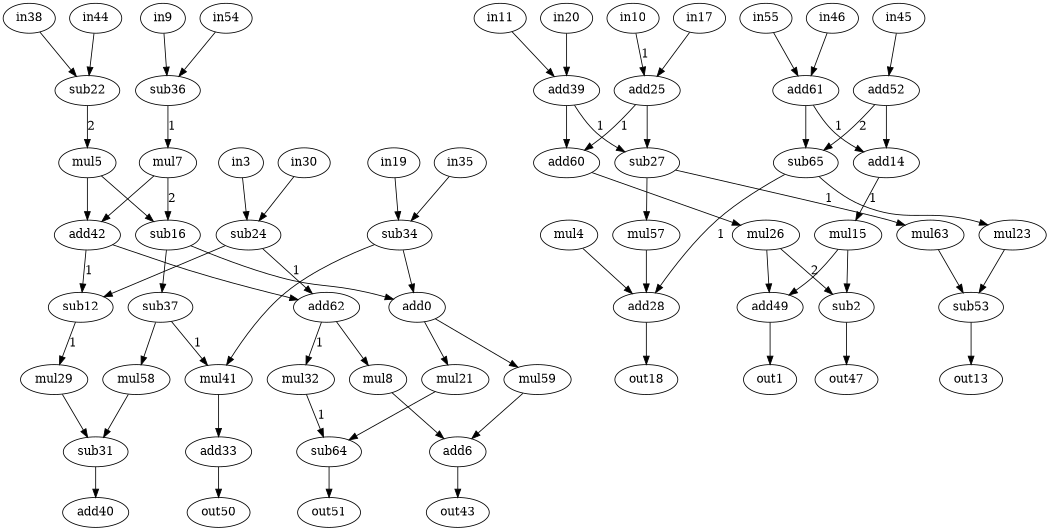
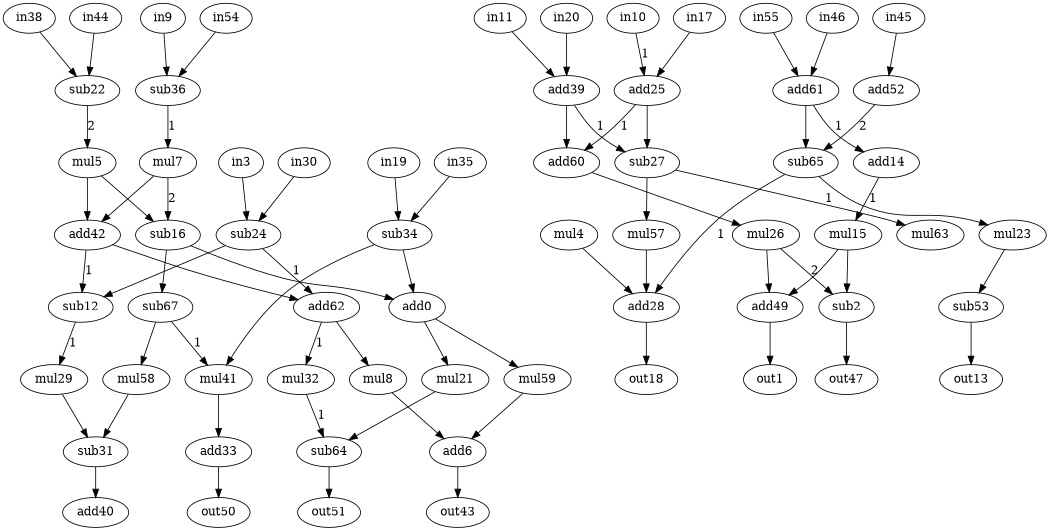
  strict digraph {
    node [alap=5 asap=0 op=muli]
    edge [port=0 w=0]
    n1 [alap=4 asap=4 label=add0 op=add]
    n2 [asap=5 label=mul21 value=2]
    n3 [asap=5 label=mul59 value=2]
    n4 [alap=6 asap=6 label=sub64 op=sub]
    n5 [alap=6 asap=6 label=add6 op=add]
    n6 [asap=5 label=out1 op=out]
    n7 [alap=4 asap=4 label=sub2 op=sub]
    n8 [asap=5 label=out47 op=out]
    n9 [alap=2 label=in3 op=in]
    n10 [alap=3 asap=1 label=sub24 op=sub]
    n11 [alap=4 asap=4 label=sub12 op=sub]
    n12 [alap=4 asap=4 label=add62 op=add]
    n13 [alap=3 asap=3 label=mul4 value=2]
    n14 [alap=4 asap=4 label=add28 op=add]
    n15 [asap=5 label=out18 op=out]
    n16 [alap=2 asap=2 label=mul5 value=2]
    n17 [alap=3 asap=3 label=sub16 op=sub]
    n18 [alap=3 asap=3 label=add42 op=add]
-   n19 [alap=4 asap=4 label=sub37 op=sub]
+   n19 [alap=4 asap=4 label=sub67 op=sub]
    n20 [alap=7 asap=7 label=out43 op=out]
    n21 [alap=2 asap=2 label=mul7 value=2]
    n22 [asap=5 label=mul8 value=2]
    n23 [alap=0 label=in9 op=in]
    n24 [alap=1 asap=1 label=sub36 op=sub]
    n25 [alap=0 label=in10 op=in]
    n26 [alap=1 asap=1 label=add25 op=add]
    n27 [alap=2 asap=2 label=sub27 op=sub]
    n28 [alap=2 asap=2 label=add60 op=add]
    n29 [alap=0 label=in11 op=in]
    n30 [alap=1 asap=1 label=add39 op=add]
    n31 [asap=5 label=mul29 value=2]
    n32 [alap=6 asap=6 label=sub31 op=sub]
    n33 [asap=5 label=out13 op=out]
    n34 [alap=2 asap=2 label=add14 op=add]
    n35 [alap=3 asap=3 label=mul15 value=2]
    n36 [alap=4 asap=4 label=add49 op=add]
    n37 [asap=5 label=mul41 value=2]
    n38 [asap=5 label=mul58 value=2]
    n39 [alap=0 label=in17 op=in]
    n40 [alap=2 label=in19 op=in]
    n41 [alap=3 asap=1 label=sub34 op=sub]
    n42 [alap=0 label=in20 op=in]
    n43 [alap=7 asap=7 label=out51 op=out]
    n44 [alap=1 asap=1 label=sub22 op=sub]
    n45 [alap=3 asap=3 label=mul23 value=2]
    n46 [alap=4 asap=4 label=sub53 op=sub]
    n47 [asap=5 label=mul32 value=2]
    n48 [alap=3 asap=3 label=mul57 value=2]
    n49 [alap=3 asap=3 label=mul63 value=2]
    n50 [alap=3 asap=3 label=mul26 value=2]
    n51 [alap=7 asap=7 label=add40 op=out]
    n52 [alap=2 label=in30 op=in]
    n53 [alap=6 asap=6 label=add33 op=add]
    n54 [alap=7 asap=7 label=out50 op=out]
    n55 [alap=2 label=in35 op=in]
    n56 [alap=0 label=in38 op=in]
    n57 [alap=0 label=in44 op=in]
    n58 [alap=0 label=in45 op=in]
    n59 [alap=1 asap=1 label=add52 op=add]
    n60 [alap=2 asap=2 label=sub65 op=sub]
    n61 [alap=0 label=in46 op=in]
    n62 [alap=1 asap=1 label=add61 op=add]
    n63 [alap=0 label=in54 op=in]
    n64 [alap=0 label=in55 op=in]
    n1 -> n2
    n1 -> n3
    n2 -> n4
    n3 -> n5 [port=1]
    n4 -> n43
    n5 -> n20
    n7 -> n8
    n9 -> n10
    n10 -> n11
    n10 -> n12 [label=1 w=1]
    n11 -> n31 [label=1 w=1]
    n12 -> n22
    n12 -> n47 [label=1 w=1]
    n13 -> n14
    n14 -> n15
    n16 -> n17
    n16 -> n18
    n17 -> n1
    n17 -> n19
    n18 -> n11 [label=1 port=1 w=1]
    n18 -> n12 [port=1]
    n19 -> n37 [label=1 w=1]
    n19 -> n38
    n21 -> n17 [label=2 port=1 w=2]
    n21 -> n18 [port=1]
    n22 -> n5
    n23 -> n24
    n24 -> n21 [label=1 w=1]
    n25 -> n26 [label=1 w=1]
    n26 -> n27
    n26 -> n28 [label=1 w=1]
    n27 -> n48
    n27 -> n49 [label=1 w=1]
    n28 -> n50
    n29 -> n30
    n30 -> n27 [label=1 port=1 w=1]
    n30 -> n28 [port=1]
    n31 -> n32
    n32 -> n51
    n34 -> n35 [label=1 w=1]
    n35 -> n7
    n35 -> n36
    n36 -> n6
    n37 -> n53
    n38 -> n32 [port=1]
    n39 -> n26 [port=1]
    n40 -> n41
    n41 -> n1 [port=1]
    n41 -> n37 [port=1]
    n42 -> n30 [port=1]
    n44 -> n16 [label=2 w=2]
    n45 -> n46
    n46 -> n33
    n47 -> n4 [label=1 port=1 w=1]
    n48 -> n14 [port=1]
-   n49 -> n46 [port=1]
    n50 -> n7 [label=2 port=1 w=2]
    n50 -> n36 [port=1]
    n52 -> n10 [port=1]
    n53 -> n54
    n55 -> n41 [port=1]
    n56 -> n44
    n57 -> n44 [port=1]
    n58 -> n59
-   n59 -> n34
    n59 -> n60 [label=2 w=1]
    n60 -> n14 [label=1 w=1]
    n60 -> n45
    n61 -> n62
    n62 -> n34 [label=1 port=1 w=1]
    n62 -> n60 [port=1]
    n63 -> n24 [port=1]
    n64 -> n62 [port=1]
  }
